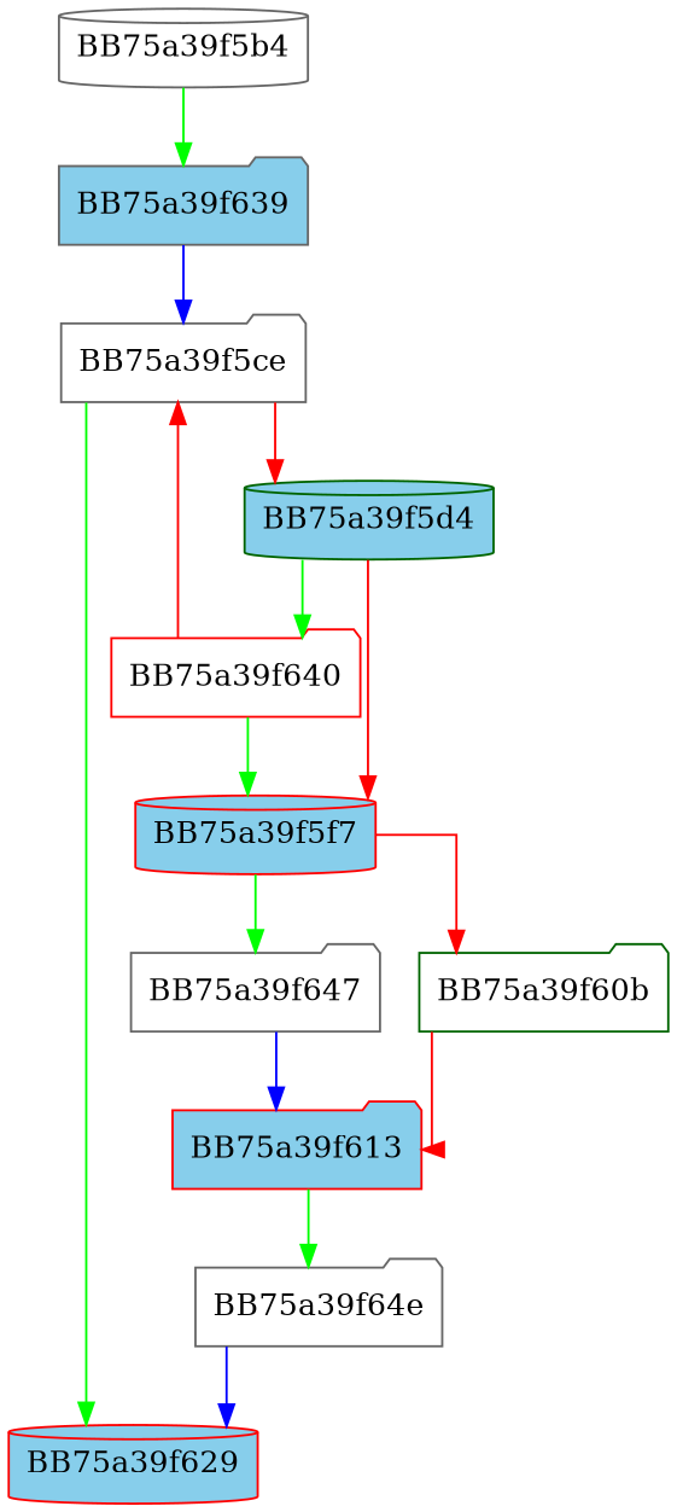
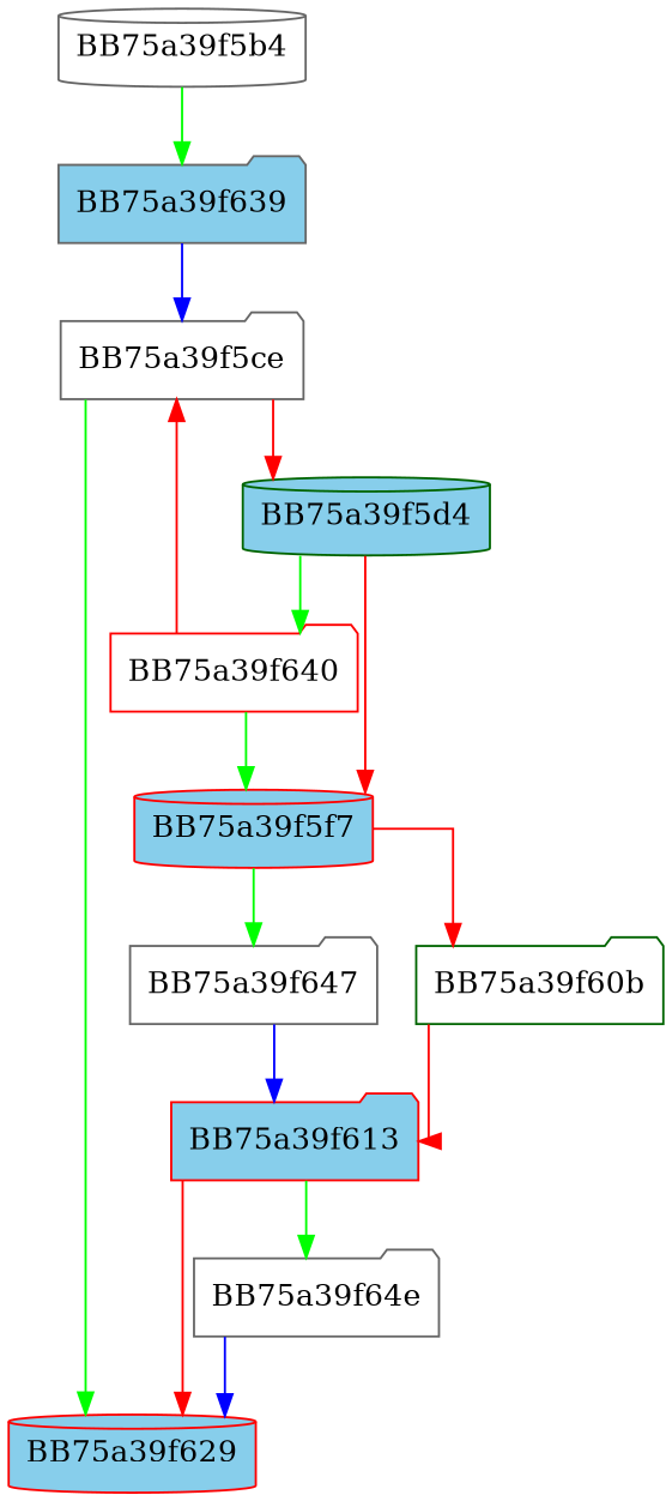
  digraph {
    splines=ortho
    node [color=gray40 fillcolor=white shape=folder style=filled]
    edge [color=green]
    BB75a39f5b4 [shape=cylinder]
    BB75a39f639 [fillcolor=skyblue]
    BB75a39f5ce
    BB75a39f629 [color=red fillcolor=skyblue shape=cylinder]
    BB75a39f5d4 [color=darkgreen fillcolor=skyblue shape=cylinder]
    BB75a39f640 [color=red]
    BB75a39f5f7 [color=red fillcolor=skyblue shape=cylinder]
    BB75a39f647
    BB75a39f60b [color=darkgreen]
    BB75a39f613 [color=red fillcolor=skyblue]
    BB75a39f64e
    BB75a39f5b4 -> BB75a39f639
    BB75a39f639 -> BB75a39f5ce [color=blue]
    BB75a39f5ce -> BB75a39f629
    BB75a39f5ce -> BB75a39f5d4 [color=red]
    BB75a39f5d4 -> BB75a39f640
    BB75a39f5d4 -> BB75a39f5f7 [color=red]
    BB75a39f640 -> BB75a39f5ce [color=red]
    BB75a39f640 -> BB75a39f5f7
    BB75a39f5f7 -> BB75a39f647
    BB75a39f5f7 -> BB75a39f60b [color=red]
    BB75a39f647 -> BB75a39f613 [color=blue]
    BB75a39f60b -> BB75a39f613 [color=red]
+   BB75a39f613 -> BB75a39f629 [color=red]
    BB75a39f613 -> BB75a39f64e
    BB75a39f64e -> BB75a39f629 [color=blue]
  }
